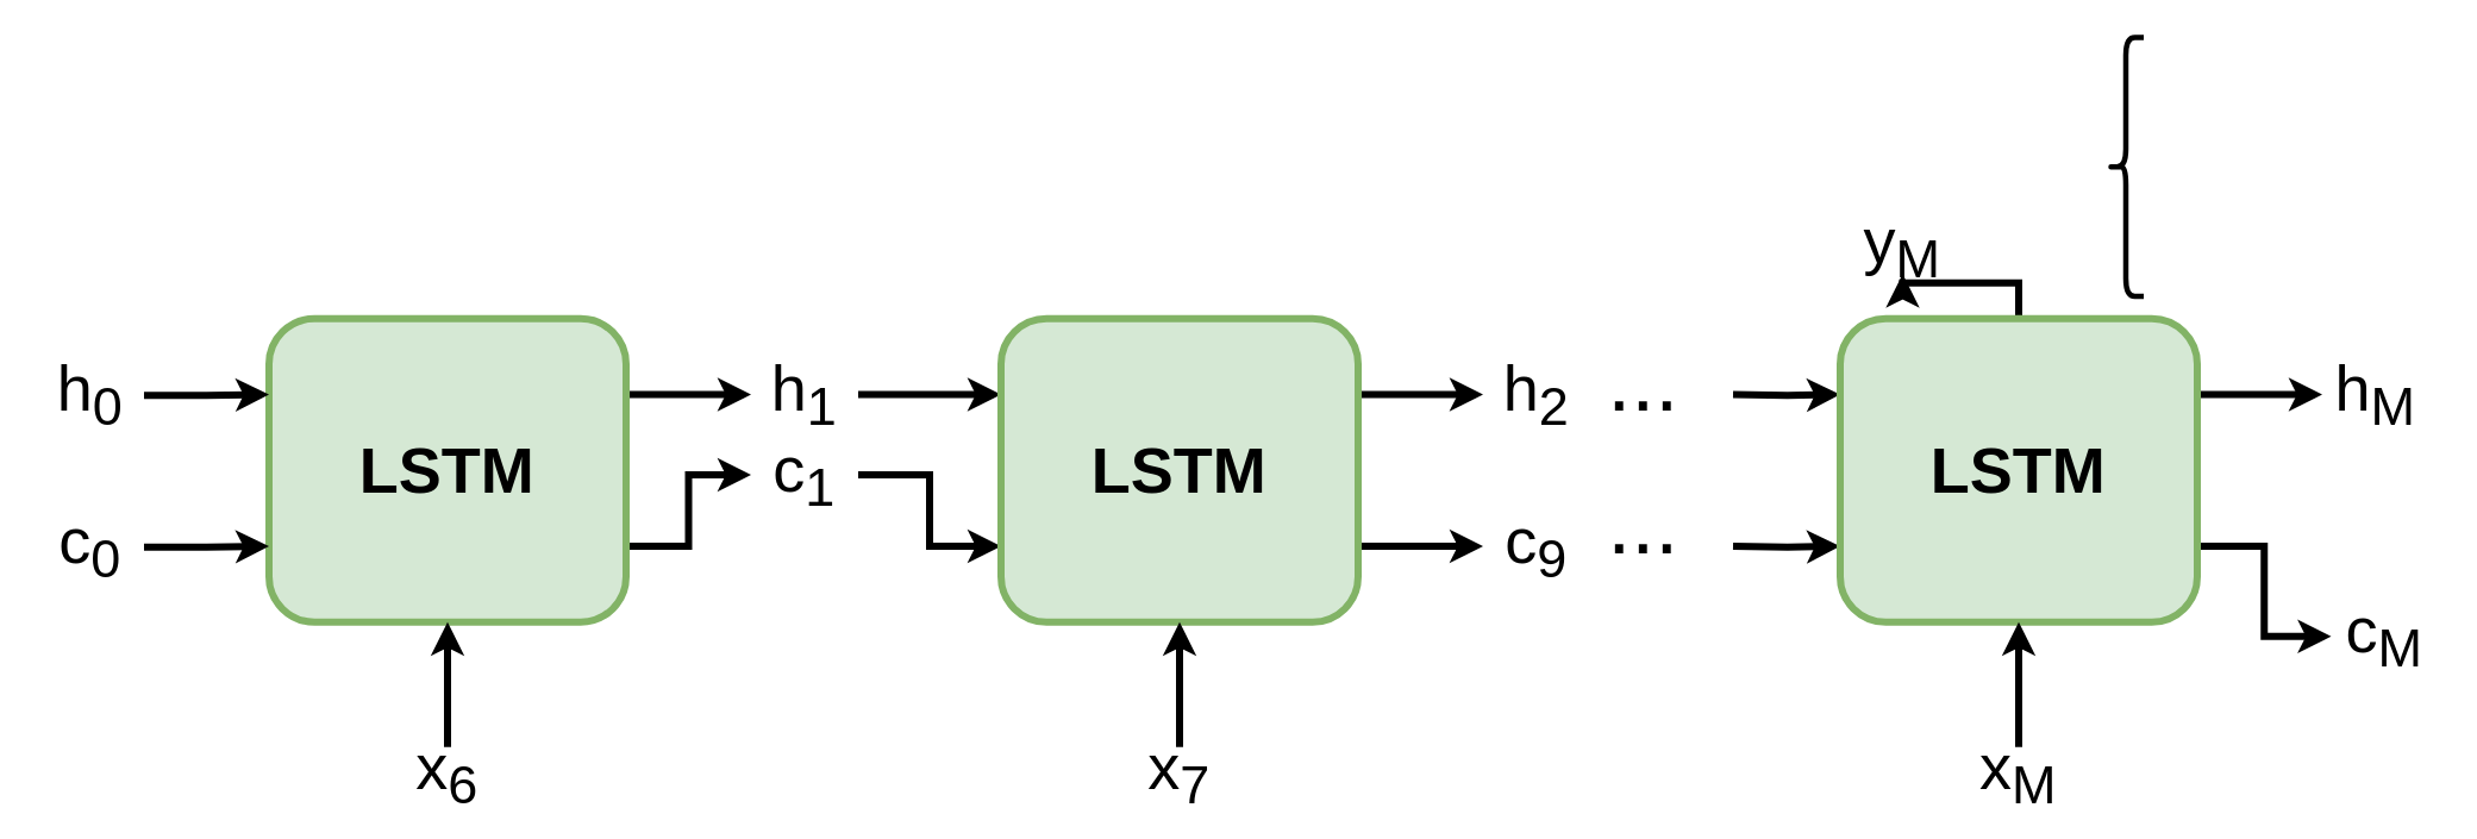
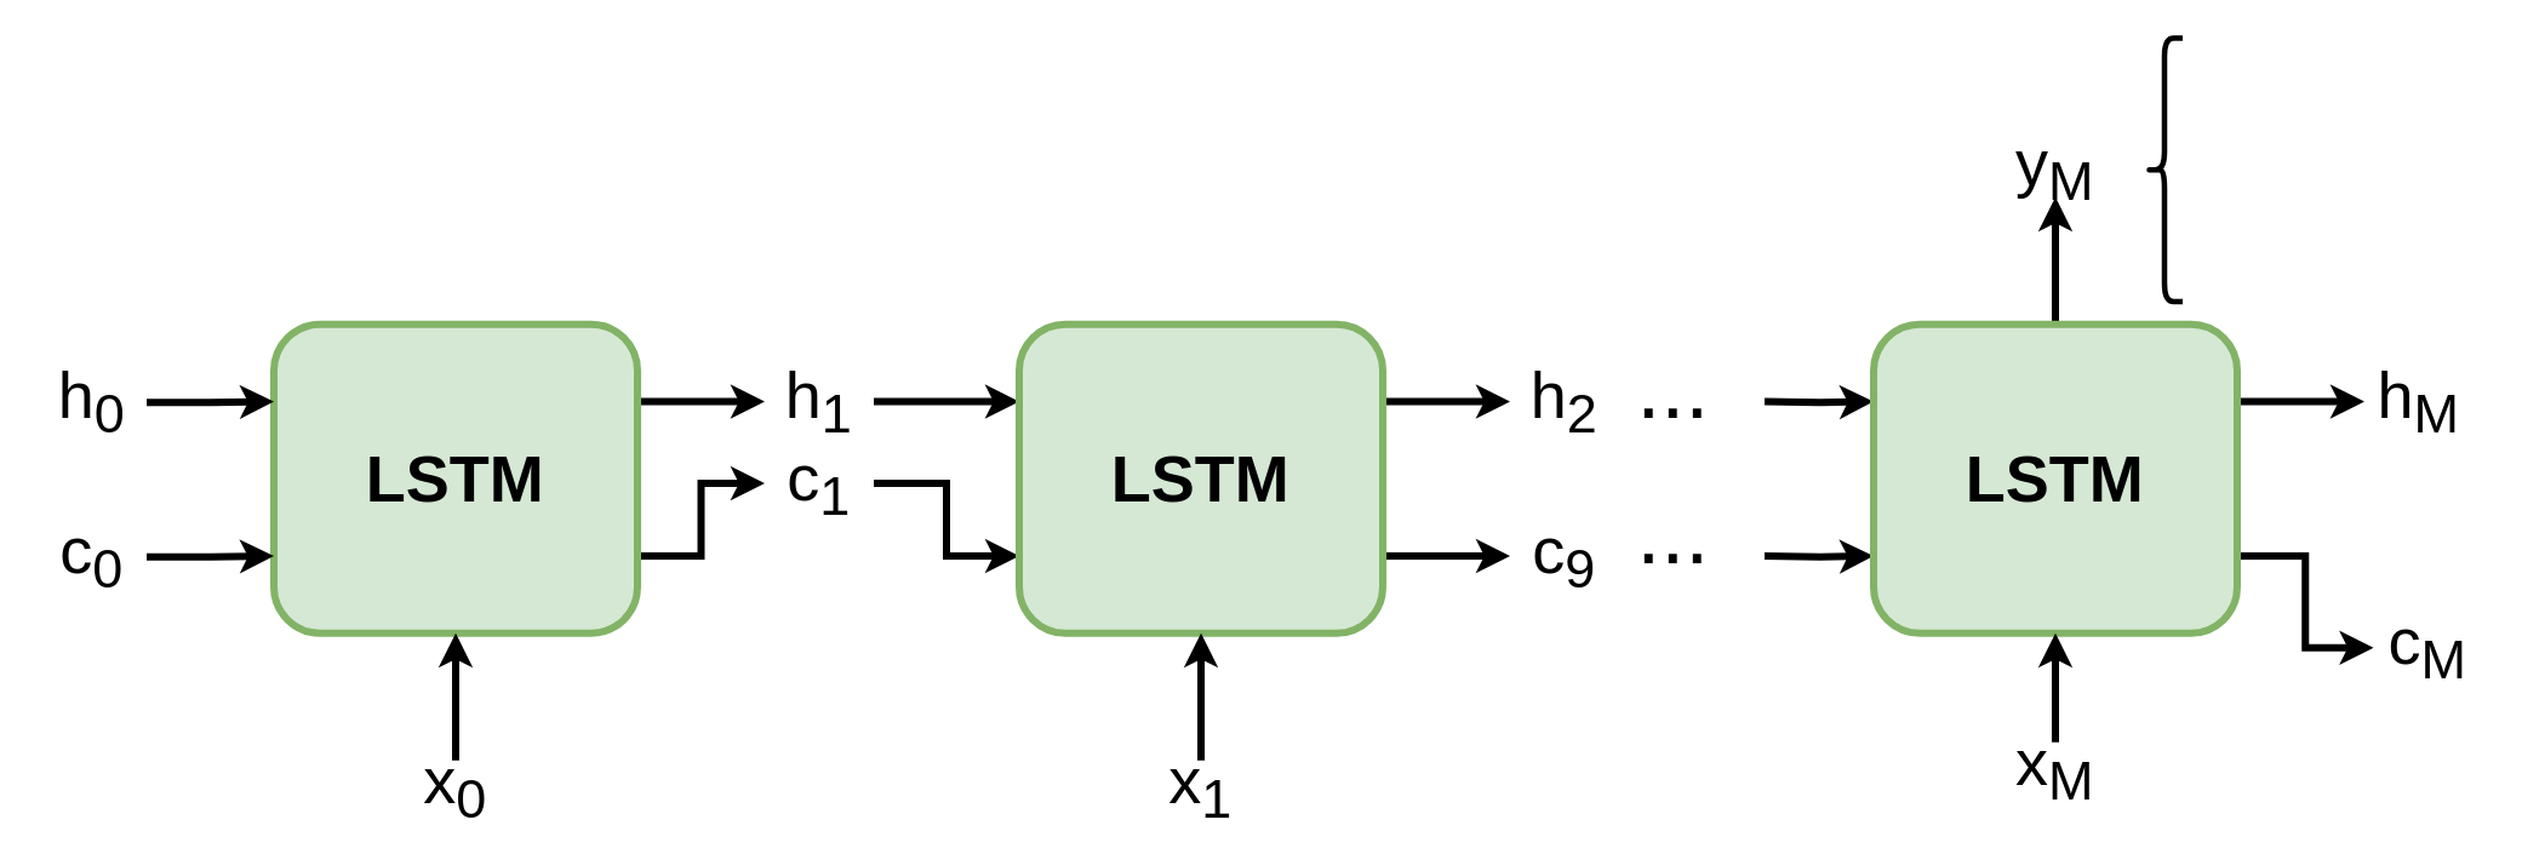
  <mxCell id="0" />
  <mxCell id="1" parent="0" />
  <mxCell id="2" style="edgeStyle=orthogonalEdgeStyle;rounded=0;orthogonalLoop=1;jettySize=auto;html=1;exitX=1;exitY=0.25;exitDx=0;exitDy=0;strokeWidth=4;" edge="1" parent="1" source="4" target="14"><mxGeometry relative="1" as="geometry" /></mxCell>
  <mxCell id="3" style="edgeStyle=orthogonalEdgeStyle;rounded=0;orthogonalLoop=1;jettySize=auto;html=1;exitX=1;exitY=0.75;exitDx=0;exitDy=0;strokeWidth=4;" edge="1" parent="1" source="4" target="12"><mxGeometry relative="1" as="geometry" /></mxCell>
  <mxCell id="4" value="LSTM" style="rounded=1;whiteSpace=wrap;html=1;fillColor=#d5e8d4;strokeColor=#82b366;strokeWidth=4;fontSize=36;fontStyle=1" vertex="1" parent="1"><mxGeometry x="150" y="178" width="200" height="170" as="geometry" /></mxCell>
  <mxCell id="5" style="edgeStyle=orthogonalEdgeStyle;rounded=0;orthogonalLoop=1;jettySize=auto;html=1;entryX=0;entryY=0.75;entryDx=0;entryDy=0;strokeWidth=4;" edge="1" parent="1" source="6" target="4"><mxGeometry relative="1" as="geometry" /></mxCell>
  <mxCell id="6" value="c&lt;sub&gt;0&lt;/sub&gt;" style="text;html=1;align=center;verticalAlign=middle;whiteSpace=wrap;rounded=0;fontSize=36;" vertex="1" parent="1"><mxGeometry x="20" y="291" width="60" height="30" as="geometry" /></mxCell>
  <mxCell id="7" style="edgeStyle=orthogonalEdgeStyle;rounded=0;orthogonalLoop=1;jettySize=auto;html=1;entryX=0;entryY=0.25;entryDx=0;entryDy=0;strokeWidth=4;" edge="1" parent="1" source="8" target="4"><mxGeometry relative="1" as="geometry" /></mxCell>
  <mxCell id="8" value="h&lt;sub&gt;0&lt;/sub&gt;" style="text;html=1;align=center;verticalAlign=middle;whiteSpace=wrap;rounded=0;fontSize=36;" vertex="1" parent="1"><mxGeometry x="20" y="206" width="60" height="30" as="geometry" /></mxCell>
  <mxCell id="9" style="edgeStyle=orthogonalEdgeStyle;rounded=0;orthogonalLoop=1;jettySize=auto;html=1;entryX=0.5;entryY=1;entryDx=0;entryDy=0;strokeWidth=4;" edge="1" parent="1" source="10" target="4"><mxGeometry relative="1" as="geometry" /></mxCell>
- <mxCell id="10" value="x&lt;sub&gt;6&lt;/sub&gt;" style="text;html=1;align=center;verticalAlign=middle;whiteSpace=wrap;rounded=0;fontSize=36;strokeWidth=3;" vertex="1" parent="1"><mxGeometry x="220" y="418" width="60" height="30" as="geometry" /></mxCell>
+ <mxCell id="10" value="x&lt;sub&gt;0&lt;/sub&gt;" style="text;html=1;align=center;verticalAlign=middle;whiteSpace=wrap;rounded=0;fontSize=36;strokeWidth=3;" vertex="1" parent="1"><mxGeometry x="220" y="418" width="60" height="30" as="geometry" /></mxCell>
  <mxCell id="11" style="edgeStyle=orthogonalEdgeStyle;rounded=0;orthogonalLoop=1;jettySize=auto;html=1;exitX=1;exitY=0.5;exitDx=0;exitDy=0;entryX=0;entryY=0.75;entryDx=0;entryDy=0;strokeWidth=4;" edge="1" parent="1" source="12" target="17"><mxGeometry relative="1" as="geometry" /></mxCell>
  <mxCell id="12" value="c&lt;sub&gt;1&lt;/sub&gt;" style="text;html=1;align=center;verticalAlign=middle;whiteSpace=wrap;rounded=0;fontSize=36;" vertex="1" parent="1"><mxGeometry x="420" y="250.5" width="60" height="30" as="geometry" /></mxCell>
  <mxCell id="13" style="edgeStyle=orthogonalEdgeStyle;rounded=0;orthogonalLoop=1;jettySize=auto;html=1;exitX=1;exitY=0.5;exitDx=0;exitDy=0;entryX=0;entryY=0.25;entryDx=0;entryDy=0;strokeWidth=4;" edge="1" parent="1" source="14" target="17"><mxGeometry relative="1" as="geometry" /></mxCell>
  <mxCell id="14" value="h&lt;sub&gt;1&lt;/sub&gt;" style="text;html=1;align=center;verticalAlign=middle;whiteSpace=wrap;rounded=0;fontSize=36;" vertex="1" parent="1"><mxGeometry x="420" y="205.5" width="60" height="30" as="geometry" /></mxCell>
  <mxCell id="15" style="edgeStyle=orthogonalEdgeStyle;rounded=0;orthogonalLoop=1;jettySize=auto;html=1;exitX=1;exitY=0.25;exitDx=0;exitDy=0;strokeWidth=4;" edge="1" parent="1" source="17" target="23"><mxGeometry relative="1" as="geometry" /></mxCell>
  <mxCell id="16" style="edgeStyle=orthogonalEdgeStyle;rounded=0;orthogonalLoop=1;jettySize=auto;html=1;exitX=1;exitY=0.75;exitDx=0;exitDy=0;strokeWidth=4;" edge="1" parent="1" source="17" target="21"><mxGeometry relative="1" as="geometry" /></mxCell>
  <mxCell id="17" value="LSTM" style="rounded=1;whiteSpace=wrap;html=1;fillColor=#d5e8d4;strokeColor=#82b366;strokeWidth=4;fontSize=36;fontStyle=1" vertex="1" parent="1"><mxGeometry x="560" y="178" width="200" height="170" as="geometry" /></mxCell>
  <mxCell id="18" style="edgeStyle=orthogonalEdgeStyle;rounded=0;orthogonalLoop=1;jettySize=auto;html=1;entryX=0.5;entryY=1;entryDx=0;entryDy=0;strokeWidth=4;" edge="1" parent="1" source="19" target="17"><mxGeometry relative="1" as="geometry" /></mxCell>
- <mxCell id="19" value="x&lt;sub&gt;7&lt;/sub&gt;" style="text;html=1;align=center;verticalAlign=middle;whiteSpace=wrap;rounded=0;fontSize=36;strokeWidth=3;" vertex="1" parent="1"><mxGeometry x="630" y="418" width="60" height="30" as="geometry" /></mxCell>
+ <mxCell id="19" value="x&lt;sub&gt;1&lt;/sub&gt;" style="text;html=1;align=center;verticalAlign=middle;whiteSpace=wrap;rounded=0;fontSize=36;strokeWidth=3;" vertex="1" parent="1"><mxGeometry x="630" y="418" width="60" height="30" as="geometry" /></mxCell>
  <mxCell id="20" style="edgeStyle=orthogonalEdgeStyle;rounded=0;orthogonalLoop=1;jettySize=auto;html=1;exitX=1;exitY=0.5;exitDx=0;exitDy=0;entryX=0;entryY=0.75;entryDx=0;entryDy=0;strokeWidth=4;" edge="1" parent="1" target="27"><mxGeometry relative="1" as="geometry"><mxPoint x="970" y="305.5" as="sourcePoint" /></mxGeometry></mxCell>
  <mxCell id="21" value="c&lt;sub&gt;9&lt;/sub&gt;" style="text;html=1;align=center;verticalAlign=middle;whiteSpace=wrap;rounded=0;fontSize=36;" vertex="1" parent="1"><mxGeometry x="830" y="290.5" width="60" height="30" as="geometry" /></mxCell>
  <mxCell id="22" style="edgeStyle=orthogonalEdgeStyle;rounded=0;orthogonalLoop=1;jettySize=auto;html=1;exitX=1;exitY=0.5;exitDx=0;exitDy=0;entryX=0;entryY=0.25;entryDx=0;entryDy=0;strokeWidth=4;" edge="1" parent="1" target="27"><mxGeometry relative="1" as="geometry"><mxPoint x="970" y="220.5" as="sourcePoint" /></mxGeometry></mxCell>
  <mxCell id="23" value="h&lt;sub&gt;2&lt;/sub&gt;" style="text;html=1;align=center;verticalAlign=middle;whiteSpace=wrap;rounded=0;fontSize=36;" vertex="1" parent="1"><mxGeometry x="830" y="205.5" width="60" height="30" as="geometry" /></mxCell>
  <mxCell id="24" style="edgeStyle=orthogonalEdgeStyle;rounded=0;orthogonalLoop=1;jettySize=auto;html=1;strokeWidth=4;" edge="1" parent="1" source="27" target="28"><mxGeometry relative="1" as="geometry" /></mxCell>
  <mxCell id="25" style="edgeStyle=orthogonalEdgeStyle;rounded=0;orthogonalLoop=1;jettySize=auto;html=1;exitX=1;exitY=0.25;exitDx=0;exitDy=0;strokeWidth=4;" edge="1" parent="1" source="27" target="31"><mxGeometry relative="1" as="geometry" /></mxCell>
  <mxCell id="26" style="edgeStyle=orthogonalEdgeStyle;rounded=0;orthogonalLoop=1;jettySize=auto;html=1;exitX=1;exitY=0.75;exitDx=0;exitDy=0;strokeWidth=4;" edge="1" parent="1" source="27" target="32"><mxGeometry relative="1" as="geometry"><mxPoint x="1300" y="305.5" as="targetPoint" /></mxGeometry></mxCell>
  <mxCell id="27" value="LSTM" style="rounded=1;whiteSpace=wrap;html=1;fillColor=#d5e8d4;strokeColor=#82b366;strokeWidth=4;fontSize=36;fontStyle=1" vertex="1" parent="1"><mxGeometry x="1030" y="178" width="200" height="170" as="geometry" /></mxCell>
- <mxCell id="28" value="y&lt;sub&gt;M&lt;/sub&gt;" style="text;html=1;align=center;verticalAlign=middle;whiteSpace=wrap;rounded=0;fontSize=36;" vertex="1" parent="1"><mxGeometry x="1035" y="123" width="60" height="30" as="geometry" /></mxCell>
+ <mxCell id="28" value="y&lt;sub&gt;M&lt;/sub&gt;" style="text;html=1;align=center;verticalAlign=middle;whiteSpace=wrap;rounded=0;fontSize=36;" vertex="1" parent="1"><mxGeometry x="1100" y="78" width="60" height="30" as="geometry" /></mxCell>
  <mxCell id="29" style="edgeStyle=orthogonalEdgeStyle;rounded=0;orthogonalLoop=1;jettySize=auto;html=1;entryX=0.5;entryY=1;entryDx=0;entryDy=0;strokeWidth=4;" edge="1" parent="1" source="30" target="27"><mxGeometry relative="1" as="geometry" /></mxCell>
- <mxCell id="30" value="x&lt;sub&gt;M&lt;/sub&gt;" style="text;html=1;align=center;verticalAlign=middle;whiteSpace=wrap;rounded=0;fontSize=36;strokeWidth=3;" vertex="1" parent="1"><mxGeometry x="1100" y="418" width="60" height="30" as="geometry" /></mxCell>
+ <mxCell id="30" value="x&lt;sub&gt;M&lt;/sub&gt;" style="text;html=1;align=center;verticalAlign=middle;whiteSpace=wrap;rounded=0;fontSize=36;strokeWidth=3;" vertex="1" parent="1"><mxGeometry x="1100" y="408" width="60" height="30" as="geometry" /></mxCell>
  <mxCell id="31" value="h&lt;sub&gt;M&lt;/sub&gt;" style="text;html=1;align=center;verticalAlign=middle;whiteSpace=wrap;rounded=0;fontSize=36;" vertex="1" parent="1"><mxGeometry x="1300" y="205.5" width="60" height="30" as="geometry" /></mxCell>
  <mxCell id="32" value="c&lt;sub&gt;M&lt;/sub&gt;" style="text;html=1;align=center;verticalAlign=middle;whiteSpace=wrap;rounded=0;fontSize=36;" vertex="1" parent="1"><mxGeometry x="1305" y="341" width="60" height="30" as="geometry" /></mxCell>
  <mxCell id="33" value="..." style="text;html=1;align=center;verticalAlign=middle;whiteSpace=wrap;rounded=0;fontSize=48;" vertex="1" parent="1"><mxGeometry x="890" y="198" width="60" height="30" as="geometry" /></mxCell>
  <mxCell id="34" value="..." style="text;html=1;align=center;verticalAlign=middle;whiteSpace=wrap;rounded=0;fontSize=48;" vertex="1" parent="1"><mxGeometry x="890" y="278" width="60" height="30" as="geometry" /></mxCell>
  <mxCell id="35" value="" style="shape=curlyBracket;whiteSpace=wrap;html=1;rounded=1;labelPosition=left;verticalLabelPosition=middle;align=right;verticalAlign=middle;strokeWidth=3;" vertex="1" parent="1"><mxGeometry x="1180" y="20.5" width="20" height="145" as="geometry" /></mxCell>
